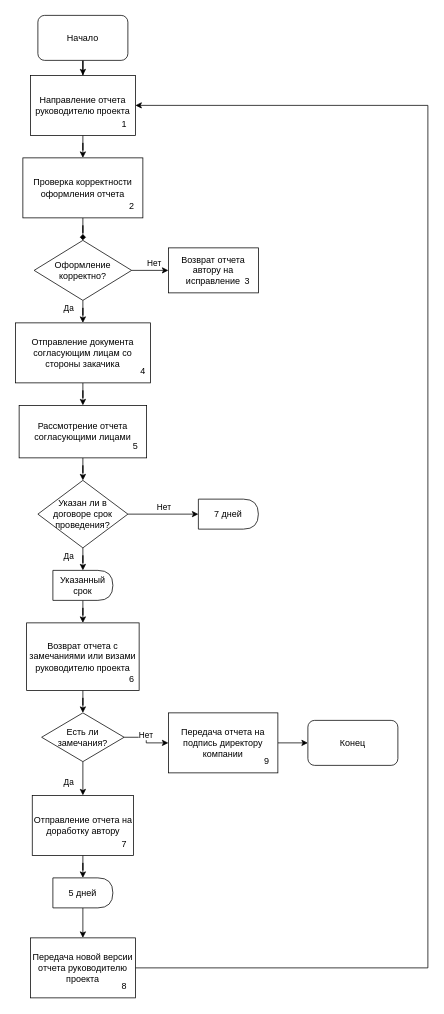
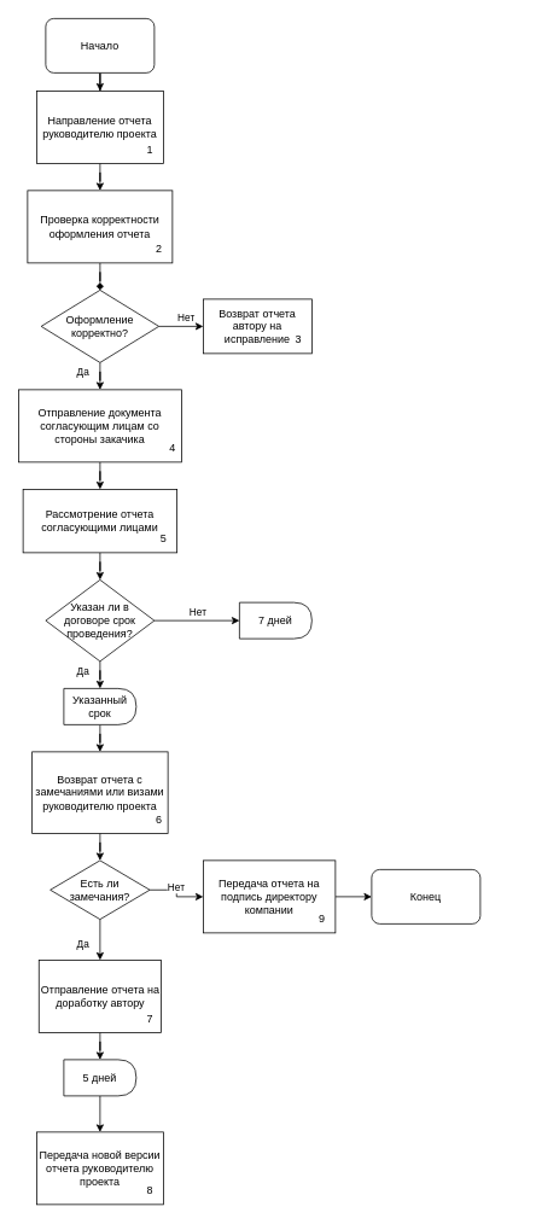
  <mxCell id="0" />
  <mxCell id="1" parent="0" />
  <mxCell id="2" style="edgeStyle=orthogonalEdgeStyle;rounded=0;orthogonalLoop=1;jettySize=auto;html=1;" edge="1" parent="1" source="3" target="5"><mxGeometry relative="1" as="geometry" /></mxCell>
  <mxCell id="3" value="Начало" style="rounded=1;whiteSpace=wrap;html=1;" vertex="1" parent="1"><mxGeometry x="50" width="120" height="60" as="geometry" y="20" /></mxCell>
  <mxCell id="4" style="edgeStyle=orthogonalEdgeStyle;rounded=0;orthogonalLoop=1;jettySize=auto;html=1;" edge="1" parent="1" source="5" target="7"><mxGeometry relative="1" as="geometry" /></mxCell>
  <mxCell id="5" value="Направление отчета руководителю проекта" style="rounded=0;whiteSpace=wrap;html=1;" vertex="1" parent="1"><mxGeometry x="40" y="100" width="140" height="80" as="geometry" /></mxCell>
  <mxCell id="6" style="edgeStyle=orthogonalEdgeStyle;rounded=0;orthogonalLoop=1;jettySize=auto;html=1;endArrow=diamond;" edge="1" parent="1" source="7" target="12"><mxGeometry relative="1" as="geometry" /></mxCell>
  <mxCell id="7" value="Проверка корректности оформления отчета" style="rounded=0;whiteSpace=wrap;html=1;" vertex="1" parent="1"><mxGeometry x="30" y="210" width="160" height="80" as="geometry" /></mxCell>
  <mxCell id="8" style="edgeStyle=orthogonalEdgeStyle;rounded=0;orthogonalLoop=1;jettySize=auto;html=1;entryX=0;entryY=0.5;entryDx=0;entryDy=0;" edge="1" parent="1" source="12" target="13"><mxGeometry relative="1" as="geometry" /></mxCell>
  <mxCell id="9" value="Нет" style="edgeLabel;html=1;align=center;verticalAlign=middle;resizable=0;points=[];" vertex="1" connectable="0" parent="8"><mxGeometry x="0.193" relative="1" as="geometry"><mxPoint y="-10" as="offset" /></mxGeometry></mxCell>
  <mxCell id="10" style="edgeStyle=orthogonalEdgeStyle;rounded=0;orthogonalLoop=1;jettySize=auto;html=1;" edge="1" parent="1" source="12" target="15"><mxGeometry relative="1" as="geometry" /></mxCell>
  <mxCell id="11" value="Да" style="edgeLabel;html=1;align=center;verticalAlign=middle;resizable=0;points=[];" vertex="1" connectable="0" parent="10"><mxGeometry x="-0.23" y="-1" relative="1" as="geometry"><mxPoint x="-19" y="-9" as="offset" /></mxGeometry></mxCell>
  <mxCell id="12" value="Оформление корректно?" style="rhombus;whiteSpace=wrap;html=1;" vertex="1" parent="1"><mxGeometry x="45" y="320" width="130" height="80" as="geometry" /></mxCell>
  <mxCell id="13" value="Возврат отчета автору на исправление" style="rounded=0;whiteSpace=wrap;html=1;" vertex="1" parent="1"><mxGeometry x="224" y="330" width="120" height="60" as="geometry" /></mxCell>
  <mxCell id="14" style="edgeStyle=orthogonalEdgeStyle;rounded=0;orthogonalLoop=1;jettySize=auto;html=1;" edge="1" parent="1" source="15" target="17"><mxGeometry relative="1" as="geometry" /></mxCell>
  <mxCell id="15" value="Отправление документа согласующим лицам со стороны закачика" style="rounded=0;whiteSpace=wrap;html=1;" vertex="1" parent="1"><mxGeometry x="20" y="430" width="180" height="80" as="geometry" /></mxCell>
  <mxCell id="16" style="edgeStyle=orthogonalEdgeStyle;rounded=0;orthogonalLoop=1;jettySize=auto;html=1;" edge="1" parent="1" source="17" target="22"><mxGeometry relative="1" as="geometry" /></mxCell>
  <mxCell id="17" value="Рассмотрение отчета согласующими лицами" style="rounded=0;whiteSpace=wrap;html=1;" vertex="1" parent="1"><mxGeometry x="25" y="540" width="170" height="70" as="geometry" /></mxCell>
  <mxCell id="18" style="edgeStyle=orthogonalEdgeStyle;rounded=0;orthogonalLoop=1;jettySize=auto;html=1;entryX=0;entryY=0.5;entryDx=0;entryDy=0;" edge="1" parent="1" source="22" target="23"><mxGeometry relative="1" as="geometry" /></mxCell>
  <mxCell id="19" value="Нет" style="edgeLabel;html=1;align=center;verticalAlign=middle;resizable=0;points=[];" vertex="1" connectable="0" parent="18"><mxGeometry x="-0.005" relative="1" as="geometry"><mxPoint y="-10" as="offset" /></mxGeometry></mxCell>
  <mxCell id="20" style="edgeStyle=orthogonalEdgeStyle;rounded=0;orthogonalLoop=1;jettySize=auto;html=1;entryX=0.5;entryY=0;entryDx=0;entryDy=0;" edge="1" parent="1" source="22" target="25"><mxGeometry relative="1" as="geometry" /></mxCell>
  <mxCell id="21" value="Да" style="edgeLabel;html=1;align=center;verticalAlign=middle;resizable=0;points=[];" vertex="1" connectable="0" parent="20"><mxGeometry x="-0.33" y="1" relative="1" as="geometry"><mxPoint x="-21" y="-7" as="offset" /></mxGeometry></mxCell>
  <mxCell id="22" value="Указан ли в договоре срок проведения?" style="rhombus;whiteSpace=wrap;html=1;" vertex="1" parent="1"><mxGeometry x="50" y="640" width="120" height="90" as="geometry" /></mxCell>
  <mxCell id="23" value="7 дней" style="shape=delay;whiteSpace=wrap;html=1;" vertex="1" parent="1"><mxGeometry x="264" y="665" width="80" height="40" as="geometry" /></mxCell>
  <mxCell id="24" style="edgeStyle=orthogonalEdgeStyle;rounded=0;orthogonalLoop=1;jettySize=auto;html=1;" edge="1" parent="1" source="25" target="27"><mxGeometry relative="1" as="geometry" /></mxCell>
  <mxCell id="25" value="Указанный срок" style="shape=delay;whiteSpace=wrap;html=1;" vertex="1" parent="1"><mxGeometry x="70" y="760" width="80" height="40" as="geometry" /></mxCell>
  <mxCell id="26" style="edgeStyle=orthogonalEdgeStyle;rounded=0;orthogonalLoop=1;jettySize=auto;html=1;" edge="1" parent="1" source="27" target="32"><mxGeometry relative="1" as="geometry" /></mxCell>
  <mxCell id="27" value="Возврат отчета с замечаниями или визами руководителю проекта" style="rounded=0;whiteSpace=wrap;html=1;" vertex="1" parent="1"><mxGeometry x="35" y="830" width="150" height="90" as="geometry" /></mxCell>
  <mxCell id="28" style="edgeStyle=orthogonalEdgeStyle;rounded=0;orthogonalLoop=1;jettySize=auto;html=1;entryX=0;entryY=0.5;entryDx=0;entryDy=0;" edge="1" parent="1" source="32" target="34"><mxGeometry relative="1" as="geometry" /></mxCell>
  <mxCell id="29" value="Нет" style="edgeLabel;html=1;align=center;verticalAlign=middle;resizable=0;points=[];" vertex="1" connectable="0" parent="28"><mxGeometry x="0.011" y="2" relative="1" as="geometry"><mxPoint x="-3" y="-8" as="offset" /></mxGeometry></mxCell>
  <mxCell id="30" style="edgeStyle=orthogonalEdgeStyle;rounded=0;orthogonalLoop=1;jettySize=auto;html=1;" edge="1" parent="1" source="32" target="37"><mxGeometry relative="1" as="geometry" /></mxCell>
  <mxCell id="31" value="Да" style="edgeLabel;html=1;align=center;verticalAlign=middle;resizable=0;points=[];" vertex="1" connectable="0" parent="30"><mxGeometry x="0.216" relative="1" as="geometry"><mxPoint x="-20" as="offset" /></mxGeometry></mxCell>
  <mxCell id="32" value="Есть ли замечания?" style="rhombus;whiteSpace=wrap;html=1;" vertex="1" parent="1"><mxGeometry x="55" y="950" width="110" height="65" as="geometry" /></mxCell>
  <mxCell id="33" style="edgeStyle=orthogonalEdgeStyle;rounded=0;orthogonalLoop=1;jettySize=auto;html=1;" edge="1" parent="1" source="34" target="35"><mxGeometry relative="1" as="geometry" /></mxCell>
  <mxCell id="34" value="Передача отчета на подпись директору компании" style="rounded=0;whiteSpace=wrap;html=1;" vertex="1" parent="1"><mxGeometry x="224" y="950" width="146" height="80" as="geometry" /></mxCell>
  <mxCell id="35" value="Конец" style="rounded=1;whiteSpace=wrap;html=1;" vertex="1" parent="1"><mxGeometry x="410" y="960" width="120" height="60" as="geometry" /></mxCell>
  <mxCell id="36" style="edgeStyle=orthogonalEdgeStyle;rounded=0;orthogonalLoop=1;jettySize=auto;html=1;" edge="1" parent="1" source="37" target="39"><mxGeometry relative="1" as="geometry" /></mxCell>
  <mxCell id="37" value="Отправление отчета на доработку автору" style="rounded=0;whiteSpace=wrap;html=1;" vertex="1" parent="1"><mxGeometry x="42.5" y="1060" width="135" height="80" as="geometry" /></mxCell>
  <mxCell id="38" style="edgeStyle=orthogonalEdgeStyle;rounded=0;orthogonalLoop=1;jettySize=auto;html=1;" edge="1" parent="1" source="39" target="41"><mxGeometry relative="1" as="geometry" /></mxCell>
  <mxCell id="39" value="5 дней" style="shape=delay;whiteSpace=wrap;html=1;" vertex="1" parent="1"><mxGeometry x="70" y="1170" width="80" height="40" as="geometry" /></mxCell>
- <mxCell id="40" style="edgeStyle=orthogonalEdgeStyle;rounded=0;orthogonalLoop=1;jettySize=auto;html=1;entryX=1;entryY=0.5;entryDx=0;entryDy=0;" edge="1" parent="1" source="41" target="5"><mxGeometry relative="1" as="geometry"><Array as="points"><mxPoint x="570" y="1290" /><mxPoint x="570" y="140" /></Array></mxGeometry></mxCell>
  <mxCell id="41" value="Передача новой версии отчета руководителю проекта" style="rounded=0;whiteSpace=wrap;html=1;" vertex="1" parent="1"><mxGeometry x="40" y="1250" width="140" height="80" as="geometry" /></mxCell>
  <mxCell id="42" value="1" style="text;html=1;align=center;verticalAlign=middle;resizable=0;points=[];autosize=1;strokeColor=none;fillColor=none;" vertex="1" parent="1"><mxGeometry x="150" y="150" width="30" height="30" as="geometry" /></mxCell>
  <mxCell id="43" value="2" style="text;html=1;align=center;verticalAlign=middle;resizable=0;points=[];autosize=1;strokeColor=none;fillColor=none;" vertex="1" parent="1"><mxGeometry x="160" y="260" width="30" height="30" as="geometry" /></mxCell>
  <mxCell id="44" value="3" style="text;html=1;align=center;verticalAlign=middle;resizable=0;points=[];autosize=1;strokeColor=none;fillColor=none;" vertex="1" parent="1"><mxGeometry x="314" y="360" width="30" height="30" as="geometry" /></mxCell>
  <mxCell id="45" value="4" style="text;html=1;align=center;verticalAlign=middle;resizable=0;points=[];autosize=1;strokeColor=none;fillColor=none;" vertex="1" parent="1"><mxGeometry x="175" y="480" width="30" height="30" as="geometry" /></mxCell>
  <mxCell id="46" value="5" style="text;html=1;align=center;verticalAlign=middle;resizable=0;points=[];autosize=1;strokeColor=none;fillColor=none;" vertex="1" parent="1"><mxGeometry x="165" y="580" width="30" height="30" as="geometry" /></mxCell>
  <mxCell id="47" value="6" style="text;html=1;align=center;verticalAlign=middle;resizable=0;points=[];autosize=1;strokeColor=none;fillColor=none;" vertex="1" parent="1"><mxGeometry x="160" y="890" width="30" height="30" as="geometry" /></mxCell>
  <mxCell id="48" value="7" style="text;html=1;align=center;verticalAlign=middle;resizable=0;points=[];autosize=1;strokeColor=none;fillColor=none;" vertex="1" parent="1"><mxGeometry x="150" y="1110" width="30" height="30" as="geometry" /></mxCell>
  <mxCell id="49" value="8" style="text;html=1;align=center;verticalAlign=middle;resizable=0;points=[];autosize=1;strokeColor=none;fillColor=none;" vertex="1" parent="1"><mxGeometry x="150" y="1300" width="30" height="30" as="geometry" /></mxCell>
  <mxCell id="50" value="9" style="text;html=1;align=center;verticalAlign=middle;resizable=0;points=[];autosize=1;strokeColor=none;fillColor=none;" vertex="1" parent="1"><mxGeometry x="340" y="1000" width="30" height="30" as="geometry" /></mxCell>
